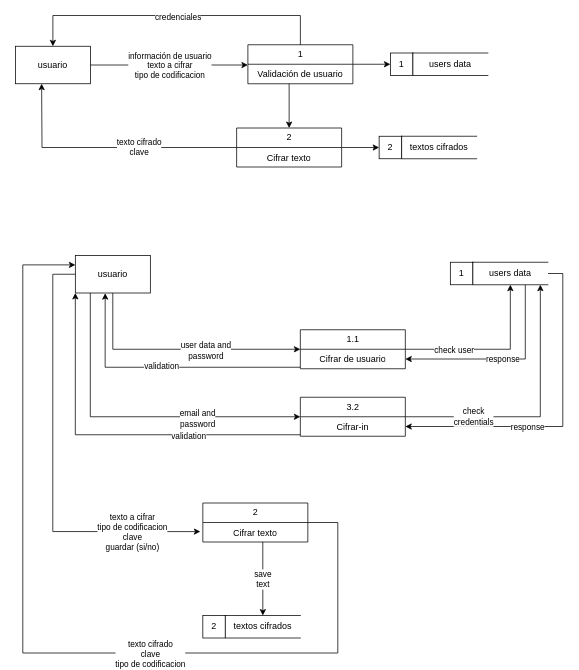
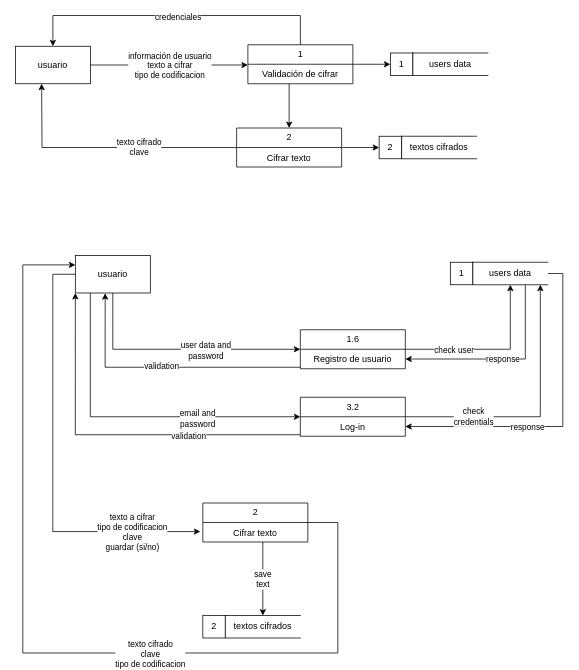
  <mxCell id="0" />
  <mxCell id="1" parent="0" />
  <mxCell id="2" style="edgeStyle=orthogonalEdgeStyle;rounded=0;orthogonalLoop=1;jettySize=auto;html=1;exitX=1;exitY=0.5;exitDx=0;exitDy=0;" edge="1" parent="1" source="4" target="9"><mxGeometry relative="1" as="geometry"><mxPoint x="80" y="100" as="sourcePoint" /><mxPoint x="180" y="101" as="targetPoint" /><Array as="points"><mxPoint x="210" y="86" /><mxPoint x="210" y="86" /></Array></mxGeometry></mxCell>
  <mxCell id="3" value="información de usuario&lt;br&gt;texto a cifrar&lt;div&gt;tipo de codificacion&lt;/div&gt;" style="edgeLabel;html=1;align=center;verticalAlign=middle;resizable=0;points=[];" vertex="1" connectable="0" parent="2"><mxGeometry relative="1" as="geometry"><mxPoint as="offset" /></mxGeometry></mxCell>
  <mxCell id="4" value="usuario" style="html=1;dashed=0;whiteSpace=wrap;" vertex="1" parent="1"><mxGeometry x="20" y="61" width="100" height="50" as="geometry" /></mxCell>
  <mxCell id="5" style="edgeStyle=orthogonalEdgeStyle;rounded=0;orthogonalLoop=1;jettySize=auto;html=1;" edge="1" parent="1"><mxGeometry relative="1" as="geometry"><mxPoint x="385" y="170" as="targetPoint" /><mxPoint x="385" y="111" as="sourcePoint" /></mxGeometry></mxCell>
  <mxCell id="6" style="edgeStyle=orthogonalEdgeStyle;rounded=0;orthogonalLoop=1;jettySize=auto;html=1;entryX=0;entryY=0.5;entryDx=0;entryDy=0;" edge="1" parent="1" source="9" target="18"><mxGeometry relative="1" as="geometry" /></mxCell>
  <mxCell id="7" style="edgeStyle=orthogonalEdgeStyle;rounded=0;orthogonalLoop=1;jettySize=auto;html=1;entryX=0.5;entryY=0;entryDx=0;entryDy=0;" edge="1" parent="1" source="9" target="4"><mxGeometry relative="1" as="geometry"><Array as="points"><mxPoint x="400" y="20" /><mxPoint x="70" y="20" /></Array></mxGeometry></mxCell>
  <mxCell id="8" value="credenciales" style="edgeLabel;html=1;align=center;verticalAlign=middle;resizable=0;points=[];" vertex="1" connectable="0" parent="7"><mxGeometry x="-0.01" y="1" relative="1" as="geometry"><mxPoint as="offset" /></mxGeometry></mxCell>
  <mxCell id="9" value="1" style="swimlane;fontStyle=0;childLayout=stackLayout;horizontal=1;startSize=26;fillColor=none;horizontalStack=0;resizeParent=1;resizeParentMax=0;resizeLast=0;collapsible=1;marginBottom=0;html=1;align=center;" vertex="1" parent="1"><mxGeometry x="330" y="59" width="140" height="52" as="geometry"><mxRectangle x="210" y="20" width="50" height="30" as="alternateBounds" /></mxGeometry></mxCell>
- <mxCell id="10" value="Validación de usuario" style="text;strokeColor=none;fillColor=none;align=center;verticalAlign=top;spacingLeft=4;spacingRight=4;overflow=hidden;rotatable=0;points=[[0,0.5],[1,0.5]];portConstraint=eastwest;whiteSpace=wrap;html=1;" vertex="1" parent="9"><mxGeometry y="26" width="140" height="26" as="geometry" /></mxCell>
+ <mxCell id="10" value="Validación de cifrar" style="text;strokeColor=none;fillColor=none;align=center;verticalAlign=top;spacingLeft=4;spacingRight=4;overflow=hidden;rotatable=0;points=[[0,0.5],[1,0.5]];portConstraint=eastwest;whiteSpace=wrap;html=1;" vertex="1" parent="9"><mxGeometry y="26" width="140" height="26" as="geometry" /></mxCell>
  <mxCell id="11" style="edgeStyle=orthogonalEdgeStyle;rounded=0;orthogonalLoop=1;jettySize=auto;html=1;entryX=0;entryY=0.5;entryDx=0;entryDy=0;" edge="1" parent="1" source="14" target="16"><mxGeometry relative="1" as="geometry"><mxPoint x="565" y="196" as="targetPoint" /></mxGeometry></mxCell>
  <mxCell id="12" style="edgeStyle=orthogonalEdgeStyle;rounded=0;orthogonalLoop=1;jettySize=auto;html=1;entryX=0.5;entryY=1;entryDx=0;entryDy=0;" edge="1" parent="1" source="14"><mxGeometry relative="1" as="geometry"><mxPoint x="55" y="111" as="targetPoint" /></mxGeometry></mxCell>
  <mxCell id="13" value="texto cifrado&lt;div&gt;clave&lt;/div&gt;" style="edgeLabel;html=1;align=center;verticalAlign=middle;resizable=0;points=[];" vertex="1" connectable="0" parent="12"><mxGeometry x="-0.242" y="-1" relative="1" as="geometry"><mxPoint as="offset" /></mxGeometry></mxCell>
  <mxCell id="14" value="2" style="swimlane;fontStyle=0;childLayout=stackLayout;horizontal=1;startSize=26;fillColor=none;horizontalStack=0;resizeParent=1;resizeParentMax=0;resizeLast=0;collapsible=1;marginBottom=0;html=1;align=center;" vertex="1" parent="1"><mxGeometry x="315" y="170" width="140" height="52" as="geometry"><mxRectangle x="210" y="20" width="50" height="30" as="alternateBounds" /></mxGeometry></mxCell>
  <mxCell id="15" value="Cifrar texto" style="text;strokeColor=none;fillColor=none;align=center;verticalAlign=top;spacingLeft=4;spacingRight=4;overflow=hidden;rotatable=0;points=[[0,0.5],[1,0.5]];portConstraint=eastwest;whiteSpace=wrap;html=1;" vertex="1" parent="14"><mxGeometry y="26" width="140" height="26" as="geometry" /></mxCell>
  <mxCell id="16" value="2" style="rounded=0;whiteSpace=wrap;html=1;" vertex="1" parent="1"><mxGeometry x="505" y="181" width="30" height="30" as="geometry" /></mxCell>
  <mxCell id="17" value="textos cifrados" style="html=1;dashed=0;whiteSpace=wrap;shape=partialRectangle;right=0;" vertex="1" parent="1"><mxGeometry x="535" y="181" width="100" height="30" as="geometry" /></mxCell>
  <mxCell id="18" value="1" style="rounded=0;whiteSpace=wrap;html=1;" vertex="1" parent="1"><mxGeometry x="520" y="70" width="30" height="30" as="geometry" /></mxCell>
  <mxCell id="19" value="users data" style="html=1;dashed=0;whiteSpace=wrap;shape=partialRectangle;right=0;" vertex="1" parent="1"><mxGeometry x="550" y="70" width="100" height="30" as="geometry" /></mxCell>
  <mxCell id="20" style="edgeStyle=orthogonalEdgeStyle;rounded=0;orthogonalLoop=1;jettySize=auto;html=1;entryX=0;entryY=0.5;entryDx=0;entryDy=0;" edge="1" parent="1" source="24" target="35"><mxGeometry relative="1" as="geometry"><Array as="points"><mxPoint x="149.94" y="465" /></Array></mxGeometry></mxCell>
  <mxCell id="21" value="&lt;div&gt;user data and&lt;br&gt;&lt;/div&gt;&lt;div&gt;password&lt;/div&gt;" style="edgeLabel;html=1;align=center;verticalAlign=middle;resizable=0;points=[];" vertex="1" connectable="0" parent="20"><mxGeometry x="0.226" y="-1" relative="1" as="geometry"><mxPoint as="offset" /></mxGeometry></mxCell>
  <mxCell id="22" style="edgeStyle=orthogonalEdgeStyle;rounded=0;orthogonalLoop=1;jettySize=auto;html=1;" edge="1" parent="1" source="24" target="41"><mxGeometry relative="1" as="geometry"><mxPoint x="359.94" y="559" as="targetPoint" /><Array as="points"><mxPoint x="119.94" y="555" /></Array></mxGeometry></mxCell>
  <mxCell id="23" value="email and&lt;br&gt;password" style="edgeLabel;html=1;align=center;verticalAlign=middle;resizable=0;points=[];" vertex="1" connectable="0" parent="22"><mxGeometry x="0.382" y="-2" relative="1" as="geometry"><mxPoint as="offset" /></mxGeometry></mxCell>
  <mxCell id="24" value="usuario" style="html=1;dashed=0;whiteSpace=wrap;" vertex="1" parent="1"><mxGeometry x="99.94" y="340" width="100" height="50" as="geometry" /></mxCell>
  <mxCell id="25" value="1" style="rounded=0;whiteSpace=wrap;html=1;" vertex="1" parent="1"><mxGeometry x="599.94" y="349" width="30" height="30" as="geometry" /></mxCell>
  <mxCell id="26" style="edgeStyle=orthogonalEdgeStyle;rounded=0;orthogonalLoop=1;jettySize=auto;html=1;entryX=1;entryY=0.5;entryDx=0;entryDy=0;" edge="1" parent="1" source="30" target="36"><mxGeometry relative="1" as="geometry"><Array as="points"><mxPoint x="699.94" y="478" /></Array></mxGeometry></mxCell>
  <mxCell id="27" value="response" style="edgeLabel;html=1;align=center;verticalAlign=middle;resizable=0;points=[];" vertex="1" connectable="0" parent="26"><mxGeometry x="0.145" relative="1" as="geometry"><mxPoint x="19" as="offset" /></mxGeometry></mxCell>
  <mxCell id="28" style="edgeStyle=orthogonalEdgeStyle;rounded=0;orthogonalLoop=1;jettySize=auto;html=1;entryX=1;entryY=0.5;entryDx=0;entryDy=0;" edge="1" parent="1" source="30" target="42"><mxGeometry relative="1" as="geometry"><Array as="points"><mxPoint x="749.94" y="364" /><mxPoint x="749.94" y="568" /></Array></mxGeometry></mxCell>
  <mxCell id="29" value="response" style="edgeLabel;html=1;align=center;verticalAlign=middle;resizable=0;points=[];" vertex="1" connectable="0" parent="28"><mxGeometry x="0.248" relative="1" as="geometry"><mxPoint as="offset" /></mxGeometry></mxCell>
  <mxCell id="30" value="users data" style="html=1;dashed=0;whiteSpace=wrap;shape=partialRectangle;right=0;" vertex="1" parent="1"><mxGeometry x="629.94" y="349" width="100" height="30" as="geometry" /></mxCell>
  <mxCell id="31" style="edgeStyle=orthogonalEdgeStyle;rounded=0;orthogonalLoop=1;jettySize=auto;html=1;entryX=0.5;entryY=1;entryDx=0;entryDy=0;" edge="1" parent="1" source="35" target="30"><mxGeometry relative="1" as="geometry" /></mxCell>
  <mxCell id="32" value="check user" style="edgeLabel;html=1;align=center;verticalAlign=middle;resizable=0;points=[];" vertex="1" connectable="0" parent="31"><mxGeometry x="-0.363" y="-1" relative="1" as="geometry"><mxPoint x="-7" y="-1" as="offset" /></mxGeometry></mxCell>
  <mxCell id="33" style="edgeStyle=orthogonalEdgeStyle;rounded=0;orthogonalLoop=1;jettySize=auto;html=1;entryX=0.398;entryY=1.006;entryDx=0;entryDy=0;entryPerimeter=0;" edge="1" parent="1" source="35" target="24"><mxGeometry relative="1" as="geometry"><Array as="points"><mxPoint x="139.94" y="489" /><mxPoint x="139.94" y="390" /></Array></mxGeometry></mxCell>
  <mxCell id="34" value="validation" style="edgeLabel;html=1;align=center;verticalAlign=middle;resizable=0;points=[];" vertex="1" connectable="0" parent="33"><mxGeometry x="-0.275" y="-2" relative="1" as="geometry"><mxPoint x="-55" as="offset" /></mxGeometry></mxCell>
- <mxCell id="35" value="1.1" style="swimlane;fontStyle=0;childLayout=stackLayout;horizontal=1;startSize=26;fillColor=none;horizontalStack=0;resizeParent=1;resizeParentMax=0;resizeLast=0;collapsible=1;marginBottom=0;html=1;align=center;" vertex="1" parent="1"><mxGeometry x="399.94" y="439" width="140" height="52" as="geometry"><mxRectangle x="210" y="20" width="50" height="30" as="alternateBounds" /></mxGeometry></mxCell>
- <mxCell id="36" value="Cifrar de usuario" style="text;strokeColor=none;fillColor=none;align=center;verticalAlign=top;spacingLeft=4;spacingRight=4;overflow=hidden;rotatable=0;points=[[0,0.5],[1,0.5]];portConstraint=eastwest;whiteSpace=wrap;html=1;" vertex="1" parent="35"><mxGeometry y="26" width="140" height="26" as="geometry" /></mxCell>
+ <mxCell id="35" value="1.6" style="swimlane;fontStyle=0;childLayout=stackLayout;horizontal=1;startSize=26;fillColor=none;horizontalStack=0;resizeParent=1;resizeParentMax=0;resizeLast=0;collapsible=1;marginBottom=0;html=1;align=center;" vertex="1" parent="1"><mxGeometry x="399.94" y="439" width="140" height="52" as="geometry"><mxRectangle x="210" y="20" width="50" height="30" as="alternateBounds" /></mxGeometry></mxCell>
+ <mxCell id="36" value="Registro de usuario" style="text;strokeColor=none;fillColor=none;align=center;verticalAlign=top;spacingLeft=4;spacingRight=4;overflow=hidden;rotatable=0;points=[[0,0.5],[1,0.5]];portConstraint=eastwest;whiteSpace=wrap;html=1;" vertex="1" parent="35"><mxGeometry y="26" width="140" height="26" as="geometry" /></mxCell>
  <mxCell id="37" style="edgeStyle=orthogonalEdgeStyle;rounded=0;orthogonalLoop=1;jettySize=auto;html=1;" edge="1" parent="1" source="41"><mxGeometry relative="1" as="geometry"><mxPoint x="719.94" y="379" as="targetPoint" /><Array as="points"><mxPoint x="719.94" y="555" /><mxPoint x="719.94" y="379" /></Array></mxGeometry></mxCell>
  <mxCell id="38" value="check&lt;br&gt;credentials" style="edgeLabel;html=1;align=center;verticalAlign=middle;resizable=0;points=[];" vertex="1" connectable="0" parent="37"><mxGeometry x="-0.487" y="1" relative="1" as="geometry"><mxPoint as="offset" /></mxGeometry></mxCell>
  <mxCell id="39" style="edgeStyle=orthogonalEdgeStyle;rounded=0;orthogonalLoop=1;jettySize=auto;html=1;entryX=0;entryY=1;entryDx=0;entryDy=0;" edge="1" parent="1" source="41" target="24"><mxGeometry relative="1" as="geometry"><Array as="points"><mxPoint x="99.94" y="579" /></Array></mxGeometry></mxCell>
  <mxCell id="40" value="validation" style="edgeLabel;html=1;align=center;verticalAlign=middle;resizable=0;points=[];" vertex="1" connectable="0" parent="39"><mxGeometry x="-0.392" y="1" relative="1" as="geometry"><mxPoint as="offset" /></mxGeometry></mxCell>
  <mxCell id="41" value="3.2" style="swimlane;fontStyle=0;childLayout=stackLayout;horizontal=1;startSize=26;fillColor=none;horizontalStack=0;resizeParent=1;resizeParentMax=0;resizeLast=0;collapsible=1;marginBottom=0;html=1;align=center;" vertex="1" parent="1"><mxGeometry x="399.94" y="529" width="140" height="52" as="geometry"><mxRectangle x="210" y="20" width="50" height="30" as="alternateBounds" /></mxGeometry></mxCell>
- <mxCell id="42" value="Cifrar-in" style="text;strokeColor=none;fillColor=none;align=center;verticalAlign=top;spacingLeft=4;spacingRight=4;overflow=hidden;rotatable=0;points=[[0,0.5],[1,0.5]];portConstraint=eastwest;whiteSpace=wrap;html=1;" vertex="1" parent="41"><mxGeometry y="26" width="140" height="26" as="geometry" /></mxCell>
+ <mxCell id="42" value="Log-in" style="text;strokeColor=none;fillColor=none;align=center;verticalAlign=top;spacingLeft=4;spacingRight=4;overflow=hidden;rotatable=0;points=[[0,0.5],[1,0.5]];portConstraint=eastwest;whiteSpace=wrap;html=1;" vertex="1" parent="41"><mxGeometry y="26" width="140" height="26" as="geometry" /></mxCell>
  <mxCell id="43" style="edgeStyle=orthogonalEdgeStyle;rounded=0;orthogonalLoop=1;jettySize=auto;html=1;entryX=0.5;entryY=0;entryDx=0;entryDy=0;" edge="1" parent="1" source="47" target="52"><mxGeometry relative="1" as="geometry"><Array as="points"><mxPoint x="349.94" y="770" /><mxPoint x="349.94" y="770" /></Array></mxGeometry></mxCell>
  <mxCell id="44" value="save&lt;br&gt;text" style="edgeLabel;html=1;align=center;verticalAlign=middle;resizable=0;points=[];" vertex="1" connectable="0" parent="43"><mxGeometry x="0.02" relative="1" as="geometry"><mxPoint as="offset" /></mxGeometry></mxCell>
  <mxCell id="45" style="edgeStyle=orthogonalEdgeStyle;rounded=0;orthogonalLoop=1;jettySize=auto;html=1;entryX=0;entryY=0.25;entryDx=0;entryDy=0;" edge="1" parent="1" source="47" target="24"><mxGeometry relative="1" as="geometry"><Array as="points"><mxPoint x="449.94" y="696" /><mxPoint x="449.94" y="870" /><mxPoint x="29.94" y="870" /><mxPoint x="29.94" y="353" /></Array></mxGeometry></mxCell>
  <mxCell id="46" value="texto cifrado&lt;br&gt;clave&lt;br&gt;tipo de codificacion" style="edgeLabel;html=1;align=center;verticalAlign=middle;resizable=0;points=[];" vertex="1" connectable="0" parent="45"><mxGeometry x="-0.298" y="1" relative="1" as="geometry"><mxPoint x="-35" as="offset" /></mxGeometry></mxCell>
  <mxCell id="47" value="2" style="swimlane;fontStyle=0;childLayout=stackLayout;horizontal=1;startSize=26;fillColor=none;horizontalStack=0;resizeParent=1;resizeParentMax=0;resizeLast=0;collapsible=1;marginBottom=0;html=1;align=center;" vertex="1" parent="1"><mxGeometry x="269.94" y="670" width="140" height="52" as="geometry"><mxRectangle x="210" y="20" width="50" height="30" as="alternateBounds" /></mxGeometry></mxCell>
  <mxCell id="48" value="Cifrar texto" style="text;strokeColor=none;fillColor=none;align=center;verticalAlign=top;spacingLeft=4;spacingRight=4;overflow=hidden;rotatable=0;points=[[0,0.5],[1,0.5]];portConstraint=eastwest;whiteSpace=wrap;html=1;" vertex="1" parent="47"><mxGeometry y="26" width="140" height="26" as="geometry" /></mxCell>
  <mxCell id="49" style="edgeStyle=orthogonalEdgeStyle;rounded=0;orthogonalLoop=1;jettySize=auto;html=1;entryX=-0.024;entryY=0.467;entryDx=0;entryDy=0;entryPerimeter=0;" edge="1" parent="1" source="24" target="48"><mxGeometry relative="1" as="geometry"><Array as="points"><mxPoint x="69.94" y="365" /><mxPoint x="69.94" y="708" /></Array></mxGeometry></mxCell>
  <mxCell id="50" value="texto a cifrar&lt;br&gt;tipo de codificacion&lt;br&gt;clave&lt;div&gt;guardar (si/no)&lt;/div&gt;" style="edgeLabel;html=1;align=center;verticalAlign=middle;resizable=0;points=[];" vertex="1" connectable="0" parent="49"><mxGeometry x="0.682" relative="1" as="geometry"><mxPoint as="offset" /></mxGeometry></mxCell>
  <mxCell id="51" value="2" style="rounded=0;whiteSpace=wrap;html=1;" vertex="1" parent="1"><mxGeometry x="269.94" y="820" width="30" height="30" as="geometry" /></mxCell>
  <mxCell id="52" value="textos cifrados" style="html=1;dashed=0;whiteSpace=wrap;shape=partialRectangle;right=0;" vertex="1" parent="1"><mxGeometry x="299.94" y="820" width="100" height="30" as="geometry" /></mxCell>
